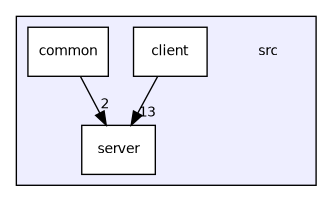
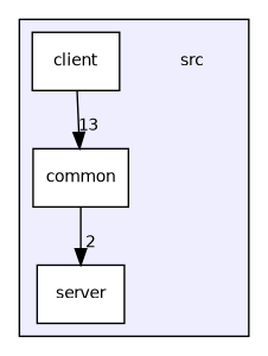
  digraph {
    compound=true
    node [fontname=Helvetica fontsize=10 shape=box fillcolor=white style=filled]
    edge [labeldistance=1.5 labelfontname=Helvetica labelfontsize=10]
    n1 [label=src shape=plaintext fillcolor="" style=""]
    n2 [label=client]
    n3 [label=common]
    n4 [label=server]
    subgraph cluster_1 {
      bgcolor="#eeeeff"
      pencolor=black
      n1
      n2
      n3
      n4
    }
-   n2 -> n4 [headlabel=13]
+   n2 -> n3 [headlabel=13]
    n3 -> n4 [headlabel=2]
  }
